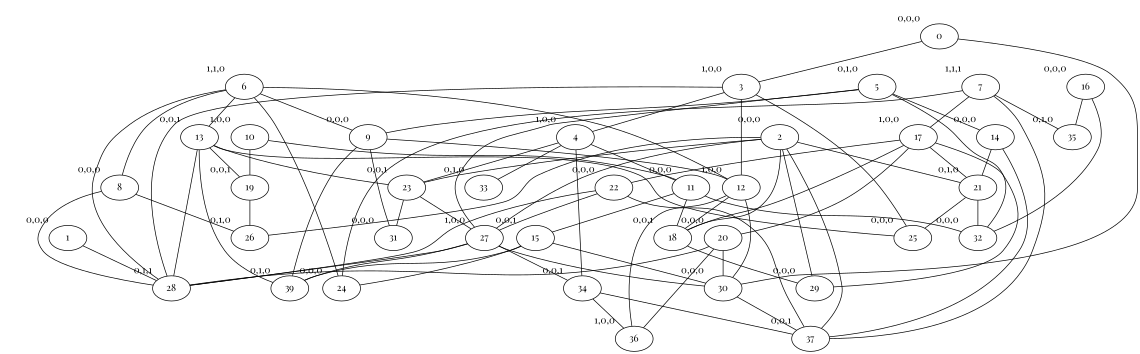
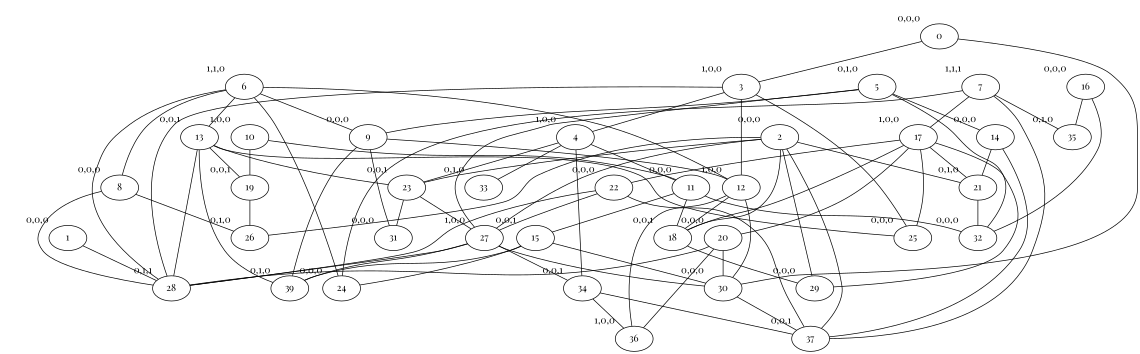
  graph {
    fontname="Playfair Display"
    node [fontname="Playfair Display" xlabel="0,0,0"]
    edge [fontname="Playfair Display"]
    0
    30
    3 [xlabel="1,0,0"]
    37 [xlabel="0,0,1"]
    28 [xlabel="0,1,1"]
    12 [xlabel="1,0,0"]
    4 [xlabel="1,0,0"]
    25
    36 [xlabel="1,0,0"]
    18 [xlabel="0,0,1"]
    34 [xlabel="0,0,1"]
    23 [xlabel="0,0,1"]
    11
    33 [xlabel="0,1,0"]
    29
    27 [xlabel="1,0,0"]
    31
    32
    15 [xlabel="0,0,1"]
    1
    22
    39 [xlabel="0,1,0"]
    5 [xlabel="0,1,0"]
    14
    9
    21 [xlabel="0,1,0"]
    8
    26 [xlabel="0,1,0"]
    20
    13 [xlabel="0,0,1"]
    19 [xlabel="0,0,1"]
    10 [xlabel="1,0,0"]
    24
    6 [xlabel="1,1,0"]
    16
    35 [xlabel="0,1,0"]
    17 [xlabel="1,0,0"]
    7 [xlabel="1,1,1"]
    2
    0 -- 30
    0 -- 3
    30 -- 37
    3 -- 28
    3 -- 12
    3 -- 4
    3 -- 25
    12 -- 30
    12 -- 36
    12 -- 18
    4 -- 34
    4 -- 23
    4 -- 11
    4 -- 33
    18 -- 29
    34 -- 37
    34 -- 36
    23 -- 27
    23 -- 31
    11 -- 18
    11 -- 32
    11 -- 15
    27 -- 30
    27 -- 28
    27 -- 34
    27 -- 39
    15 -- 30
    15 -- 39
    15 -- 24
    1 -- 28
    22 -- 37
    22 -- 28
    22 -- 27
    5 -- 27
    5 -- 32
    5 -- 14
    5 -- 9
    14 -- 37
    14 -- 21
    9 -- 12
    9 -- 31
    9 -- 39
    21 -- 32
    8 -- 28
    8 -- 26
    20 -- 30
    20 -- 28
    20 -- 36
    13 -- 28
    13 -- 25
    13 -- 23
    13 -- 39
    13 -- 19
    19 -- 26
    10 -- 11
    10 -- 19
    6 -- 28
    6 -- 12
    6 -- 9
    6 -- 8
    6 -- 13
    6 -- 24
    16 -- 32
    16 -- 35
-   21 -- 25
+   17 -- 25
    17 -- 18
    17 -- 29
    17 -- 22
    17 -- 21
    17 -- 20
    7 -- 37
    7 -- 24
    7 -- 35
    7 -- 17
    2 -- 37
    2 -- 18
    2 -- 23
    2 -- 29
    2 -- 27
    2 -- 21
    2 -- 26
  }
